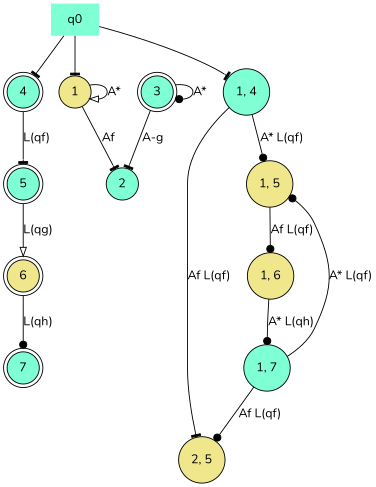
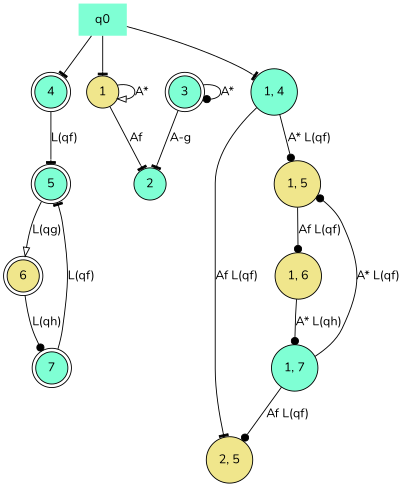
  digraph {
    fontname=Nunito
    node [fillcolor=aquamarine fontname=Nunito shape=circle style=filled]
    edge [arrowhead=tee fontname=Nunito]
    q0 [shape=none]
    n2 [label=4 shape=doublecircle]
    n3 [fillcolor=khaki label=1]
    n4 [label="1, 4"]
    n5 [label=5 shape=doublecircle]
    n6 [label=2]
    n7 [fillcolor=khaki label="1, 5"]
    n8 [fillcolor=khaki label="2, 5"]
    n9 [fillcolor=khaki label=6 shape=doublecircle]
    n10 [label=7 shape=doublecircle]
    n11 [label=3 shape=doublecircle]
    n12 [fillcolor=khaki label="1, 6"]
    n13 [label="1, 7"]
    q0 -> n2
    q0 -> n3
    q0 -> n4
    n2 -> n5 [label="L(qf)"]
    n3 -> n3 [arrowhead=onormal label="A*"]
    n3 -> n6 [label=Af]
    n4 -> n7 [arrowhead=dot label="A* L(qf)"]
    n4 -> n8 [label="Af L(qf)"]
    n5 -> n9 [arrowhead=onormal label="L(qg)"]
    n7 -> n12 [arrowhead=dot label="Af L(qf)"]
    n9 -> n10 [arrowhead=dot label="L(qh)"]
+   n10 -> n5 [label="L(qf)"]
    n11 -> n6 [label="A-g"]
    n11 -> n11 [arrowhead=dot label="A*"]
    n12 -> n13 [arrowhead=dot label="A* L(qh)"]
    n13 -> n7 [arrowhead=dot label="A* L(qf)"]
    n13 -> n8 [arrowhead=dot label="Af L(qf)"]
  }
